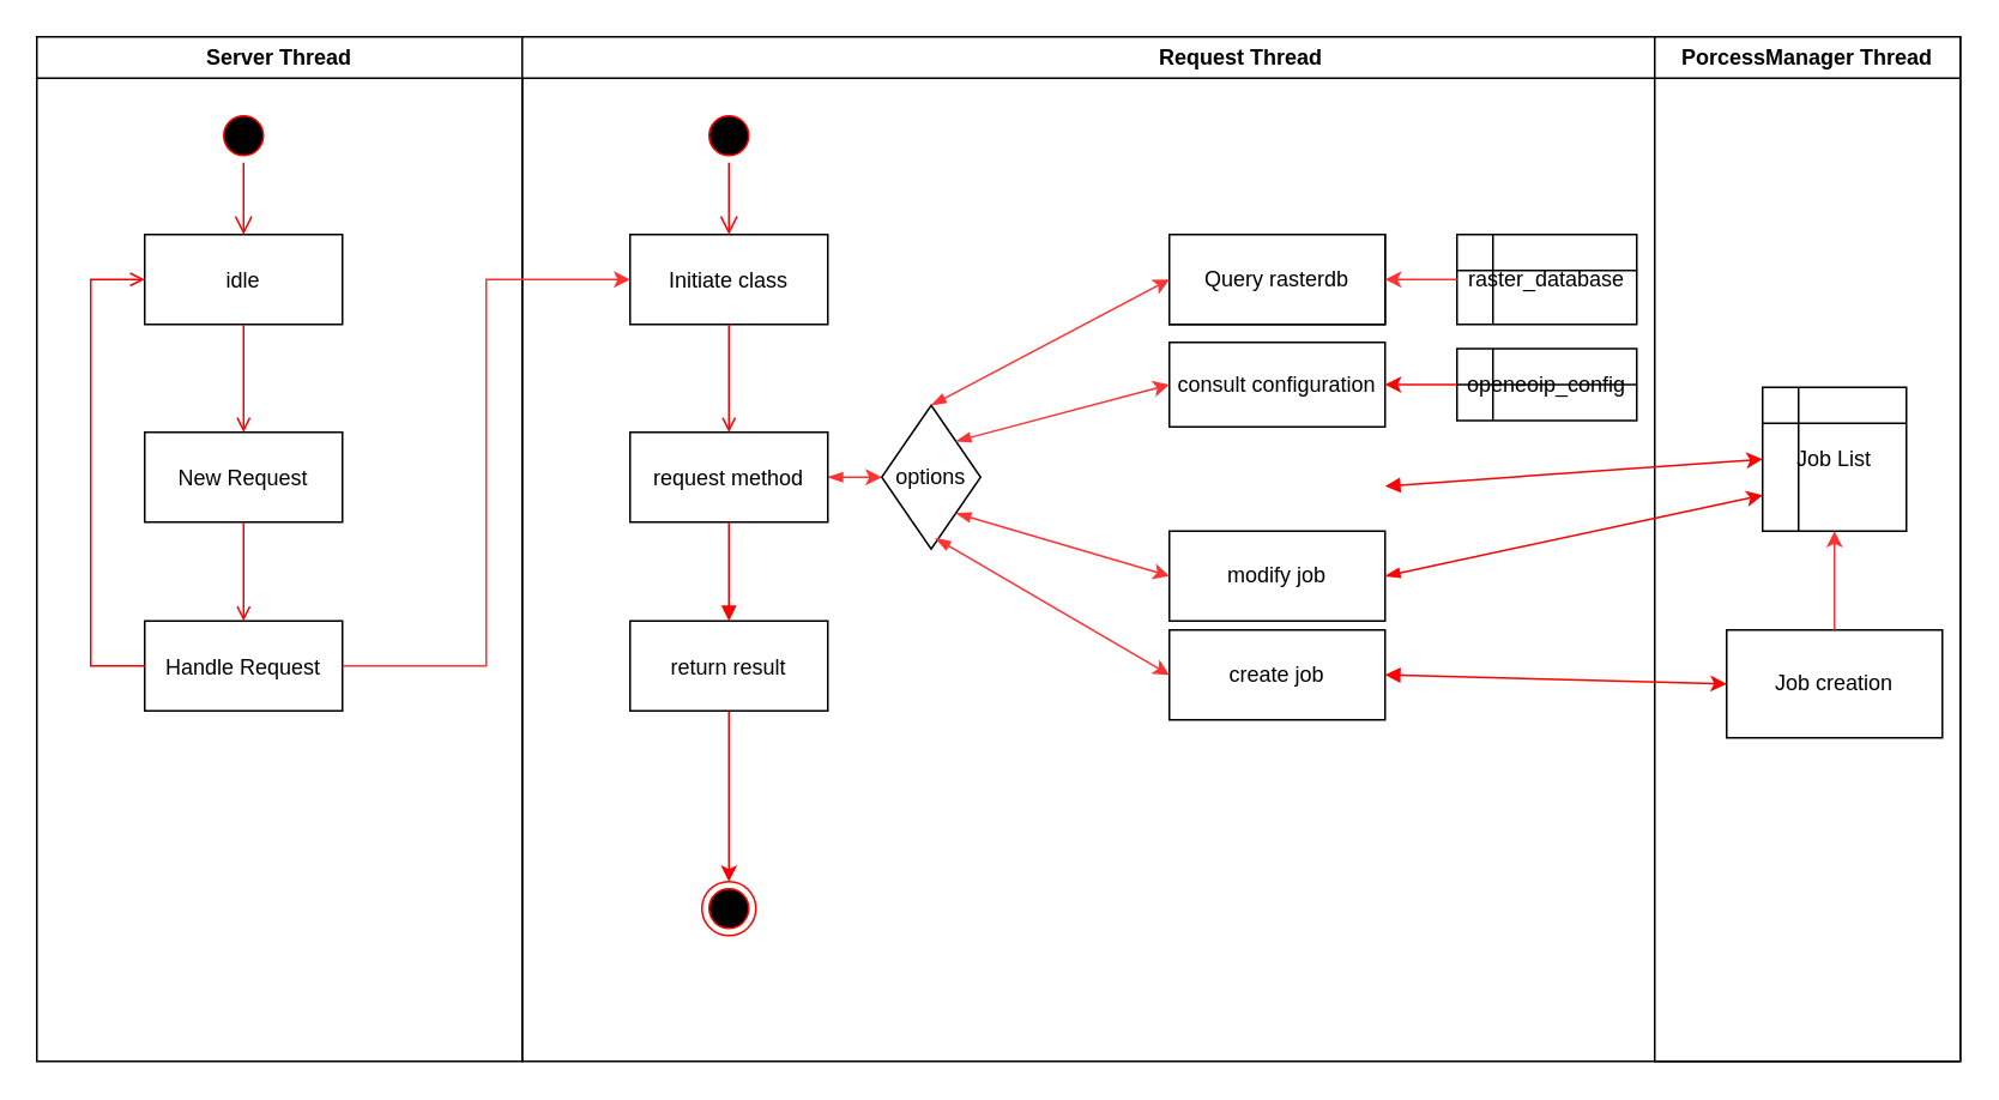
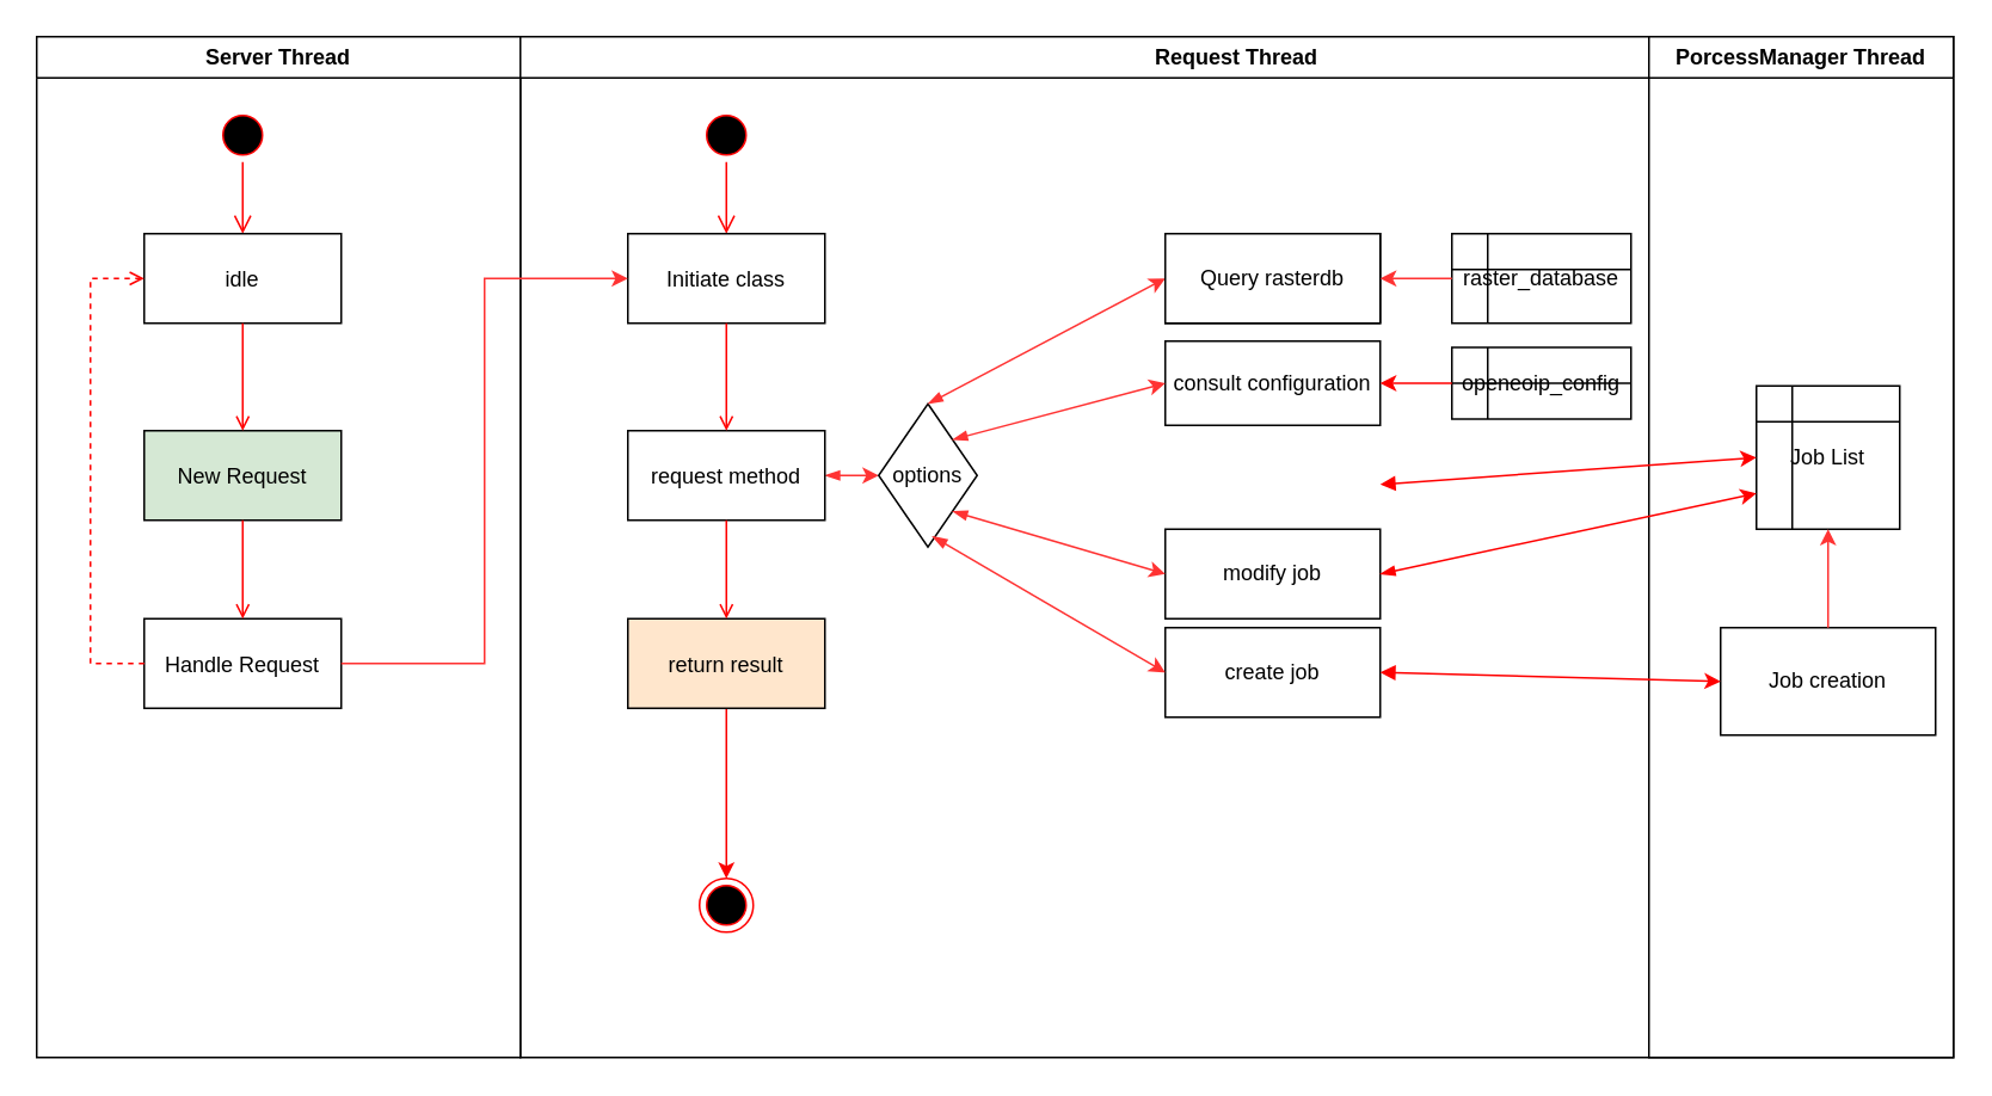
  <mxCell id="0" />
  <mxCell id="1" parent="0" />
  <mxCell id="2" value="Server Thread" style="swimlane;whiteSpace=wrap" parent="1" vertex="1"><mxGeometry x="20" y="20" width="270" height="570" as="geometry" /></mxCell>
  <mxCell id="3" value="" style="ellipse;shape=startState;fillColor=#000000;strokeColor=#ff0000;" parent="2" vertex="1"><mxGeometry x="100" y="40" width="30" height="30" as="geometry" /></mxCell>
  <mxCell id="4" value="" style="edgeStyle=elbowEdgeStyle;elbow=horizontal;verticalAlign=bottom;endArrow=open;endSize=8;strokeColor=#FF0000;endFill=1;rounded=0" parent="2" source="3" target="5" edge="1"><mxGeometry x="100" y="40" as="geometry"><mxPoint x="115" y="110" as="targetPoint" /></mxGeometry></mxCell>
  <mxCell id="5" value="idle" style="" parent="2" vertex="1"><mxGeometry x="60" y="110" width="110" height="50" as="geometry" /></mxCell>
- <mxCell id="6" value="New Request" style="" parent="2" vertex="1"><mxGeometry x="60" y="220" width="110" height="50" as="geometry" /></mxCell>
+ <mxCell id="6" value="New Request" style="fillColor=#d5e8d4;" parent="2" vertex="1"><mxGeometry x="60" y="220" width="110" height="50" as="geometry" /></mxCell>
  <mxCell id="7" value="" style="endArrow=open;strokeColor=#FF0000;endFill=1;rounded=0" parent="2" source="5" target="6" edge="1"><mxGeometry relative="1" as="geometry" /></mxCell>
  <mxCell id="8" value="Handle Request" style="" parent="2" vertex="1"><mxGeometry x="60" y="325" width="110" height="50" as="geometry" /></mxCell>
  <mxCell id="9" value="" style="endArrow=open;strokeColor=#FF0000;endFill=1;rounded=0" parent="2" source="6" target="8" edge="1"><mxGeometry relative="1" as="geometry" /></mxCell>
- <mxCell id="10" value="" style="edgeStyle=elbowEdgeStyle;elbow=horizontal;strokeColor=#FF0000;endArrow=open;endFill=1;rounded=0" parent="2" source="8" target="5" edge="1"><mxGeometry width="100" height="100" relative="1" as="geometry"><mxPoint x="160" y="290" as="sourcePoint" /><mxPoint x="260" y="190" as="targetPoint" /><Array as="points"><mxPoint x="30" y="250" /></Array></mxGeometry></mxCell>
+ <mxCell id="10" value="" style="edgeStyle=elbowEdgeStyle;elbow=horizontal;strokeColor=#FF0000;endArrow=open;endFill=1;rounded=0;dashed=1;" parent="2" source="8" target="5" edge="1"><mxGeometry width="100" height="100" relative="1" as="geometry"><mxPoint x="160" y="290" as="sourcePoint" /><mxPoint x="260" y="190" as="targetPoint" /><Array as="points"><mxPoint x="30" y="250" /></Array></mxGeometry></mxCell>
  <mxCell id="11" value="Request Thread" style="swimlane;whiteSpace=wrap" parent="1" vertex="1"><mxGeometry x="290" y="20" width="800" height="570" as="geometry" /></mxCell>
  <mxCell id="12" value="" style="ellipse;shape=startState;fillColor=#000000;strokeColor=#ff0000;" parent="11" vertex="1"><mxGeometry x="100" y="40" width="30" height="30" as="geometry" /></mxCell>
  <mxCell id="13" value="" style="edgeStyle=elbowEdgeStyle;elbow=horizontal;verticalAlign=bottom;endArrow=open;endSize=8;strokeColor=#FF0000;endFill=1;rounded=0" parent="11" source="12" target="14" edge="1"><mxGeometry x="100" y="40" as="geometry"><mxPoint x="115" y="110" as="targetPoint" /></mxGeometry></mxCell>
  <mxCell id="14" value="Initiate class" style="" parent="11" vertex="1"><mxGeometry x="60" y="110" width="110" height="50" as="geometry" /></mxCell>
  <mxCell id="15" style="edgeStyle=orthogonalEdgeStyle;rounded=0;orthogonalLoop=1;jettySize=auto;html=1;exitX=1;exitY=0.5;exitDx=0;exitDy=0;entryX=0;entryY=0.5;entryDx=0;entryDy=0;strokeColor=#FF3333;startArrow=blockThin;startFill=1;" parent="11" source="16" target="26" edge="1"><mxGeometry relative="1" as="geometry" /></mxCell>
  <mxCell id="16" value="request method" style="" parent="11" vertex="1"><mxGeometry x="60" y="220" width="110" height="50" as="geometry" /></mxCell>
  <mxCell id="17" value="" style="endArrow=open;strokeColor=#FF0000;endFill=1;rounded=0" parent="11" source="14" target="16" edge="1"><mxGeometry relative="1" as="geometry" /></mxCell>
  <mxCell id="18" style="edgeStyle=orthogonalEdgeStyle;rounded=0;orthogonalLoop=1;jettySize=auto;html=1;exitX=0.5;exitY=1;exitDx=0;exitDy=0;entryX=0.5;entryY=0;entryDx=0;entryDy=0;strokeColor=light-dark(#fa0000, #ededed);" parent="11" source="19" target="21" edge="1"><mxGeometry relative="1" as="geometry" /></mxCell>
- <mxCell id="19" value="return result" style="" parent="11" vertex="1"><mxGeometry x="60" y="325" width="110" height="50" as="geometry" /></mxCell>
- <mxCell id="20" value="" style="endArrow=block;strokeColor=#FF0000;endFill=1;rounded=0;" parent="11" source="16" target="19" edge="1"><mxGeometry relative="1" as="geometry" /></mxCell>
+ <mxCell id="19" value="return result" style="fillColor=#ffe6cc;" parent="11" vertex="1"><mxGeometry x="60" y="325" width="110" height="50" as="geometry" /></mxCell>
+ <mxCell id="20" value="" style="endArrow=open;strokeColor=#FF0000;endFill=1;rounded=0" parent="11" source="16" target="19" edge="1"><mxGeometry relative="1" as="geometry" /></mxCell>
  <mxCell id="21" value="" style="ellipse;shape=endState;fillColor=#000000;strokeColor=#ff0000" parent="11" vertex="1"><mxGeometry x="100" y="470" width="30" height="30" as="geometry" /></mxCell>
  <mxCell id="22" value="Query rasterdb" style="rounded=0;whiteSpace=wrap;html=1;" parent="11" vertex="1"><mxGeometry x="360" y="110" width="120" height="50" as="geometry" /></mxCell>
  <mxCell id="23" value="consult configuration" style="rounded=0;whiteSpace=wrap;html=1;" parent="11" vertex="1"><mxGeometry x="360" y="170" width="120" height="47" as="geometry" /></mxCell>
  <mxCell id="24" value="modify job" style="rounded=0;whiteSpace=wrap;html=1;" parent="11" vertex="1"><mxGeometry x="360" y="275" width="120" height="50" as="geometry" /></mxCell>
  <mxCell id="25" value="create job" style="rounded=0;whiteSpace=wrap;html=1;" parent="11" vertex="1"><mxGeometry x="360" y="330" width="120" height="50" as="geometry" /></mxCell>
  <mxCell id="26" value="options" style="rhombus;whiteSpace=wrap;html=1;" parent="11" vertex="1"><mxGeometry x="200" y="205" width="55" height="80" as="geometry" /></mxCell>
  <mxCell id="27" value="" style="endArrow=classic;html=1;rounded=0;exitX=0.5;exitY=0;exitDx=0;exitDy=0;entryX=0;entryY=0.5;entryDx=0;entryDy=0;strokeColor=#FF3333;startArrow=blockThin;startFill=1;" parent="11" source="26" target="22" edge="1"><mxGeometry width="50" height="50" relative="1" as="geometry"><mxPoint x="320" y="220" as="sourcePoint" /><mxPoint x="370" y="170" as="targetPoint" /></mxGeometry></mxCell>
  <mxCell id="28" value="" style="endArrow=classic;html=1;rounded=0;entryX=0;entryY=0.5;entryDx=0;entryDy=0;exitX=1;exitY=0;exitDx=0;exitDy=0;strokeColor=#FF3333;startArrow=blockThin;startFill=1;" parent="11" source="26" target="23" edge="1"><mxGeometry width="50" height="50" relative="1" as="geometry"><mxPoint x="320" y="220" as="sourcePoint" /><mxPoint x="370" y="170" as="targetPoint" /></mxGeometry></mxCell>
  <mxCell id="29" value="" style="endArrow=classic;html=1;rounded=0;exitX=1;exitY=1;exitDx=0;exitDy=0;entryX=0;entryY=0.5;entryDx=0;entryDy=0;strokeColor=#FF3333;startArrow=blockThin;startFill=1;" parent="11" source="26" target="24" edge="1"><mxGeometry width="50" height="50" relative="1" as="geometry"><mxPoint x="320" y="220" as="sourcePoint" /><mxPoint x="370" y="170" as="targetPoint" /></mxGeometry></mxCell>
  <mxCell id="30" value="" style="endArrow=classic;html=1;rounded=0;exitX=0.545;exitY=0.925;exitDx=0;exitDy=0;exitPerimeter=0;entryX=0;entryY=0.5;entryDx=0;entryDy=0;strokeColor=#FF3333;startArrow=blockThin;startFill=1;" parent="11" source="26" target="25" edge="1"><mxGeometry width="50" height="50" relative="1" as="geometry"><mxPoint x="320" y="220" as="sourcePoint" /><mxPoint x="370" y="170" as="targetPoint" /></mxGeometry></mxCell>
  <mxCell id="31" value="Query rasterdb" style="rounded=0;whiteSpace=wrap;html=1;" parent="11" vertex="1"><mxGeometry x="360" y="110" width="120" height="50" as="geometry" /></mxCell>
  <mxCell id="32" value="PorcessManager Thread" style="swimlane;whiteSpace=wrap;html=1;" parent="11" vertex="1"><mxGeometry x="630" width="170" height="570" as="geometry" /></mxCell>
  <mxCell id="33" value="Job List" style="shape=internalStorage;whiteSpace=wrap;html=1;backgroundOutline=1;" parent="32" vertex="1"><mxGeometry x="60" y="195" width="80" height="80" as="geometry" /></mxCell>
  <mxCell id="34" value="Job creation" style="rounded=0;whiteSpace=wrap;html=1;" parent="32" vertex="1"><mxGeometry x="40" y="330" width="120" height="60" as="geometry" /></mxCell>
  <mxCell id="35" value="" style="endArrow=classic;html=1;rounded=0;entryX=0.5;entryY=1;entryDx=0;entryDy=0;exitX=0.5;exitY=0;exitDx=0;exitDy=0;strokeColor=#FF3333;" parent="32" source="34" target="33" edge="1"><mxGeometry width="50" height="50" relative="1" as="geometry"><mxPoint x="100" y="320" as="sourcePoint" /><mxPoint x="160" y="280" as="targetPoint" /></mxGeometry></mxCell>
  <mxCell id="36" value="" style="endArrow=classic;html=1;rounded=0;entryX=0;entryY=0.5;entryDx=0;entryDy=0;startArrow=block;startFill=1;strokeColor=#FF0000;" parent="11" target="33" edge="1"><mxGeometry width="50" height="50" relative="1" as="geometry"><mxPoint x="480" y="250" as="sourcePoint" /><mxPoint x="530" y="200" as="targetPoint" /></mxGeometry></mxCell>
  <mxCell id="37" value="" style="endArrow=classic;html=1;rounded=0;entryX=0;entryY=0.5;entryDx=0;entryDy=0;exitX=1;exitY=0.5;exitDx=0;exitDy=0;startArrow=block;startFill=1;strokeColor=#FF0000;" parent="11" source="25" target="34" edge="1"><mxGeometry width="50" height="50" relative="1" as="geometry"><mxPoint x="470" y="300" as="sourcePoint" /><mxPoint x="520" y="250" as="targetPoint" /></mxGeometry></mxCell>
  <mxCell id="38" value="" style="endArrow=classic;html=1;rounded=0;entryX=0;entryY=0.75;entryDx=0;entryDy=0;exitX=1;exitY=0.5;exitDx=0;exitDy=0;startArrow=blockThin;startFill=1;strokeColor=#FF0000;" parent="11" source="24" target="33" edge="1"><mxGeometry width="50" height="50" relative="1" as="geometry"><mxPoint x="470" y="300" as="sourcePoint" /><mxPoint x="520" y="250" as="targetPoint" /></mxGeometry></mxCell>
  <mxCell id="39" value="raster_database" style="shape=internalStorage;whiteSpace=wrap;html=1;backgroundOutline=1;" vertex="1" parent="11"><mxGeometry x="520" y="110" width="100" height="50" as="geometry" /></mxCell>
  <mxCell id="40" value="openeoip_config" style="shape=internalStorage;whiteSpace=wrap;html=1;backgroundOutline=1;" vertex="1" parent="11"><mxGeometry x="520" y="173.5" width="100" height="40" as="geometry" /></mxCell>
  <mxCell id="41" value="" style="endArrow=classic;html=1;rounded=0;entryX=1;entryY=0.5;entryDx=0;entryDy=0;exitX=0;exitY=0.5;exitDx=0;exitDy=0;strokeColor=#FF3333;" edge="1" parent="11" source="39" target="31"><mxGeometry width="50" height="50" relative="1" as="geometry"><mxPoint x="520" y="140" as="sourcePoint" /><mxPoint x="480" y="100" as="targetPoint" /></mxGeometry></mxCell>
  <mxCell id="42" value="" style="endArrow=classic;html=1;rounded=0;exitX=0;exitY=0.5;exitDx=0;exitDy=0;entryX=1;entryY=0.5;entryDx=0;entryDy=0;strokeColor=#FF0000;" edge="1" parent="11" source="40" target="23"><mxGeometry width="50" height="50" relative="1" as="geometry"><mxPoint x="600" y="320" as="sourcePoint" /><mxPoint x="650" y="270" as="targetPoint" /></mxGeometry></mxCell>
  <mxCell id="43" style="edgeStyle=orthogonalEdgeStyle;rounded=0;orthogonalLoop=1;jettySize=auto;html=1;exitX=1;exitY=0.5;exitDx=0;exitDy=0;entryX=0;entryY=0.5;entryDx=0;entryDy=0;fillColor=#f8cecc;strokeColor=#FF3333;" parent="1" source="8" target="14" edge="1"><mxGeometry relative="1" as="geometry" /></mxCell>
